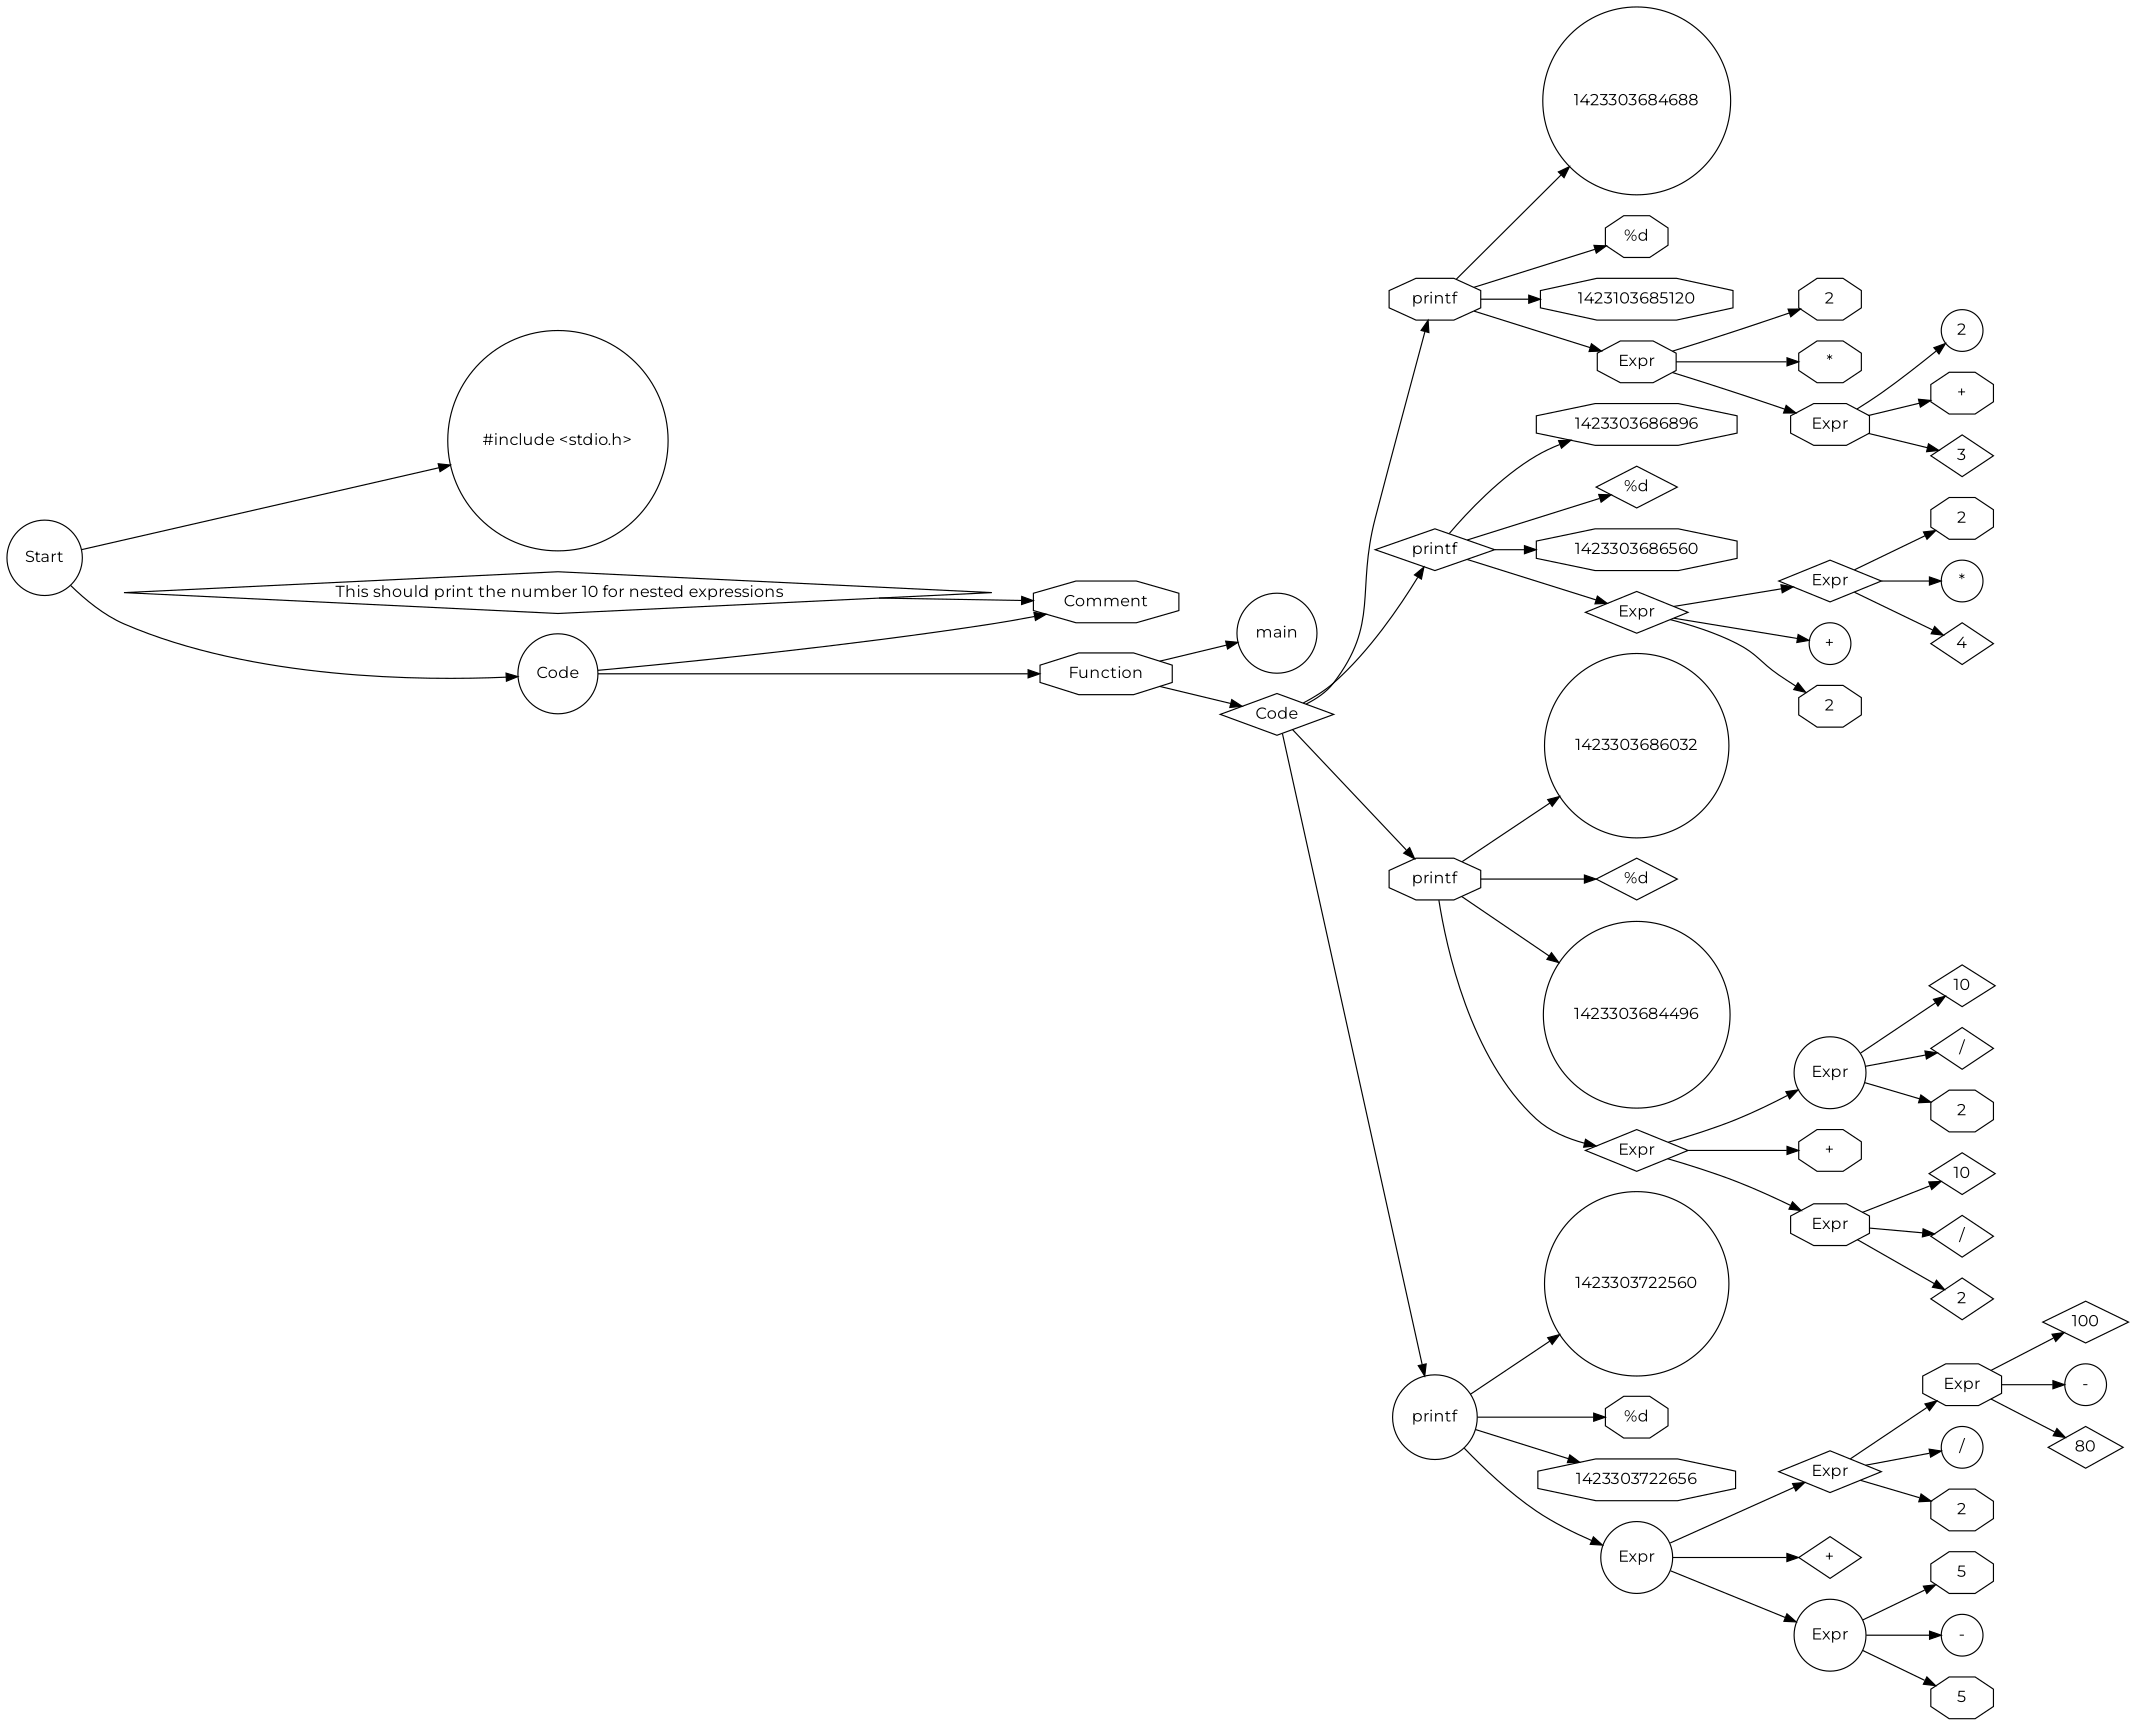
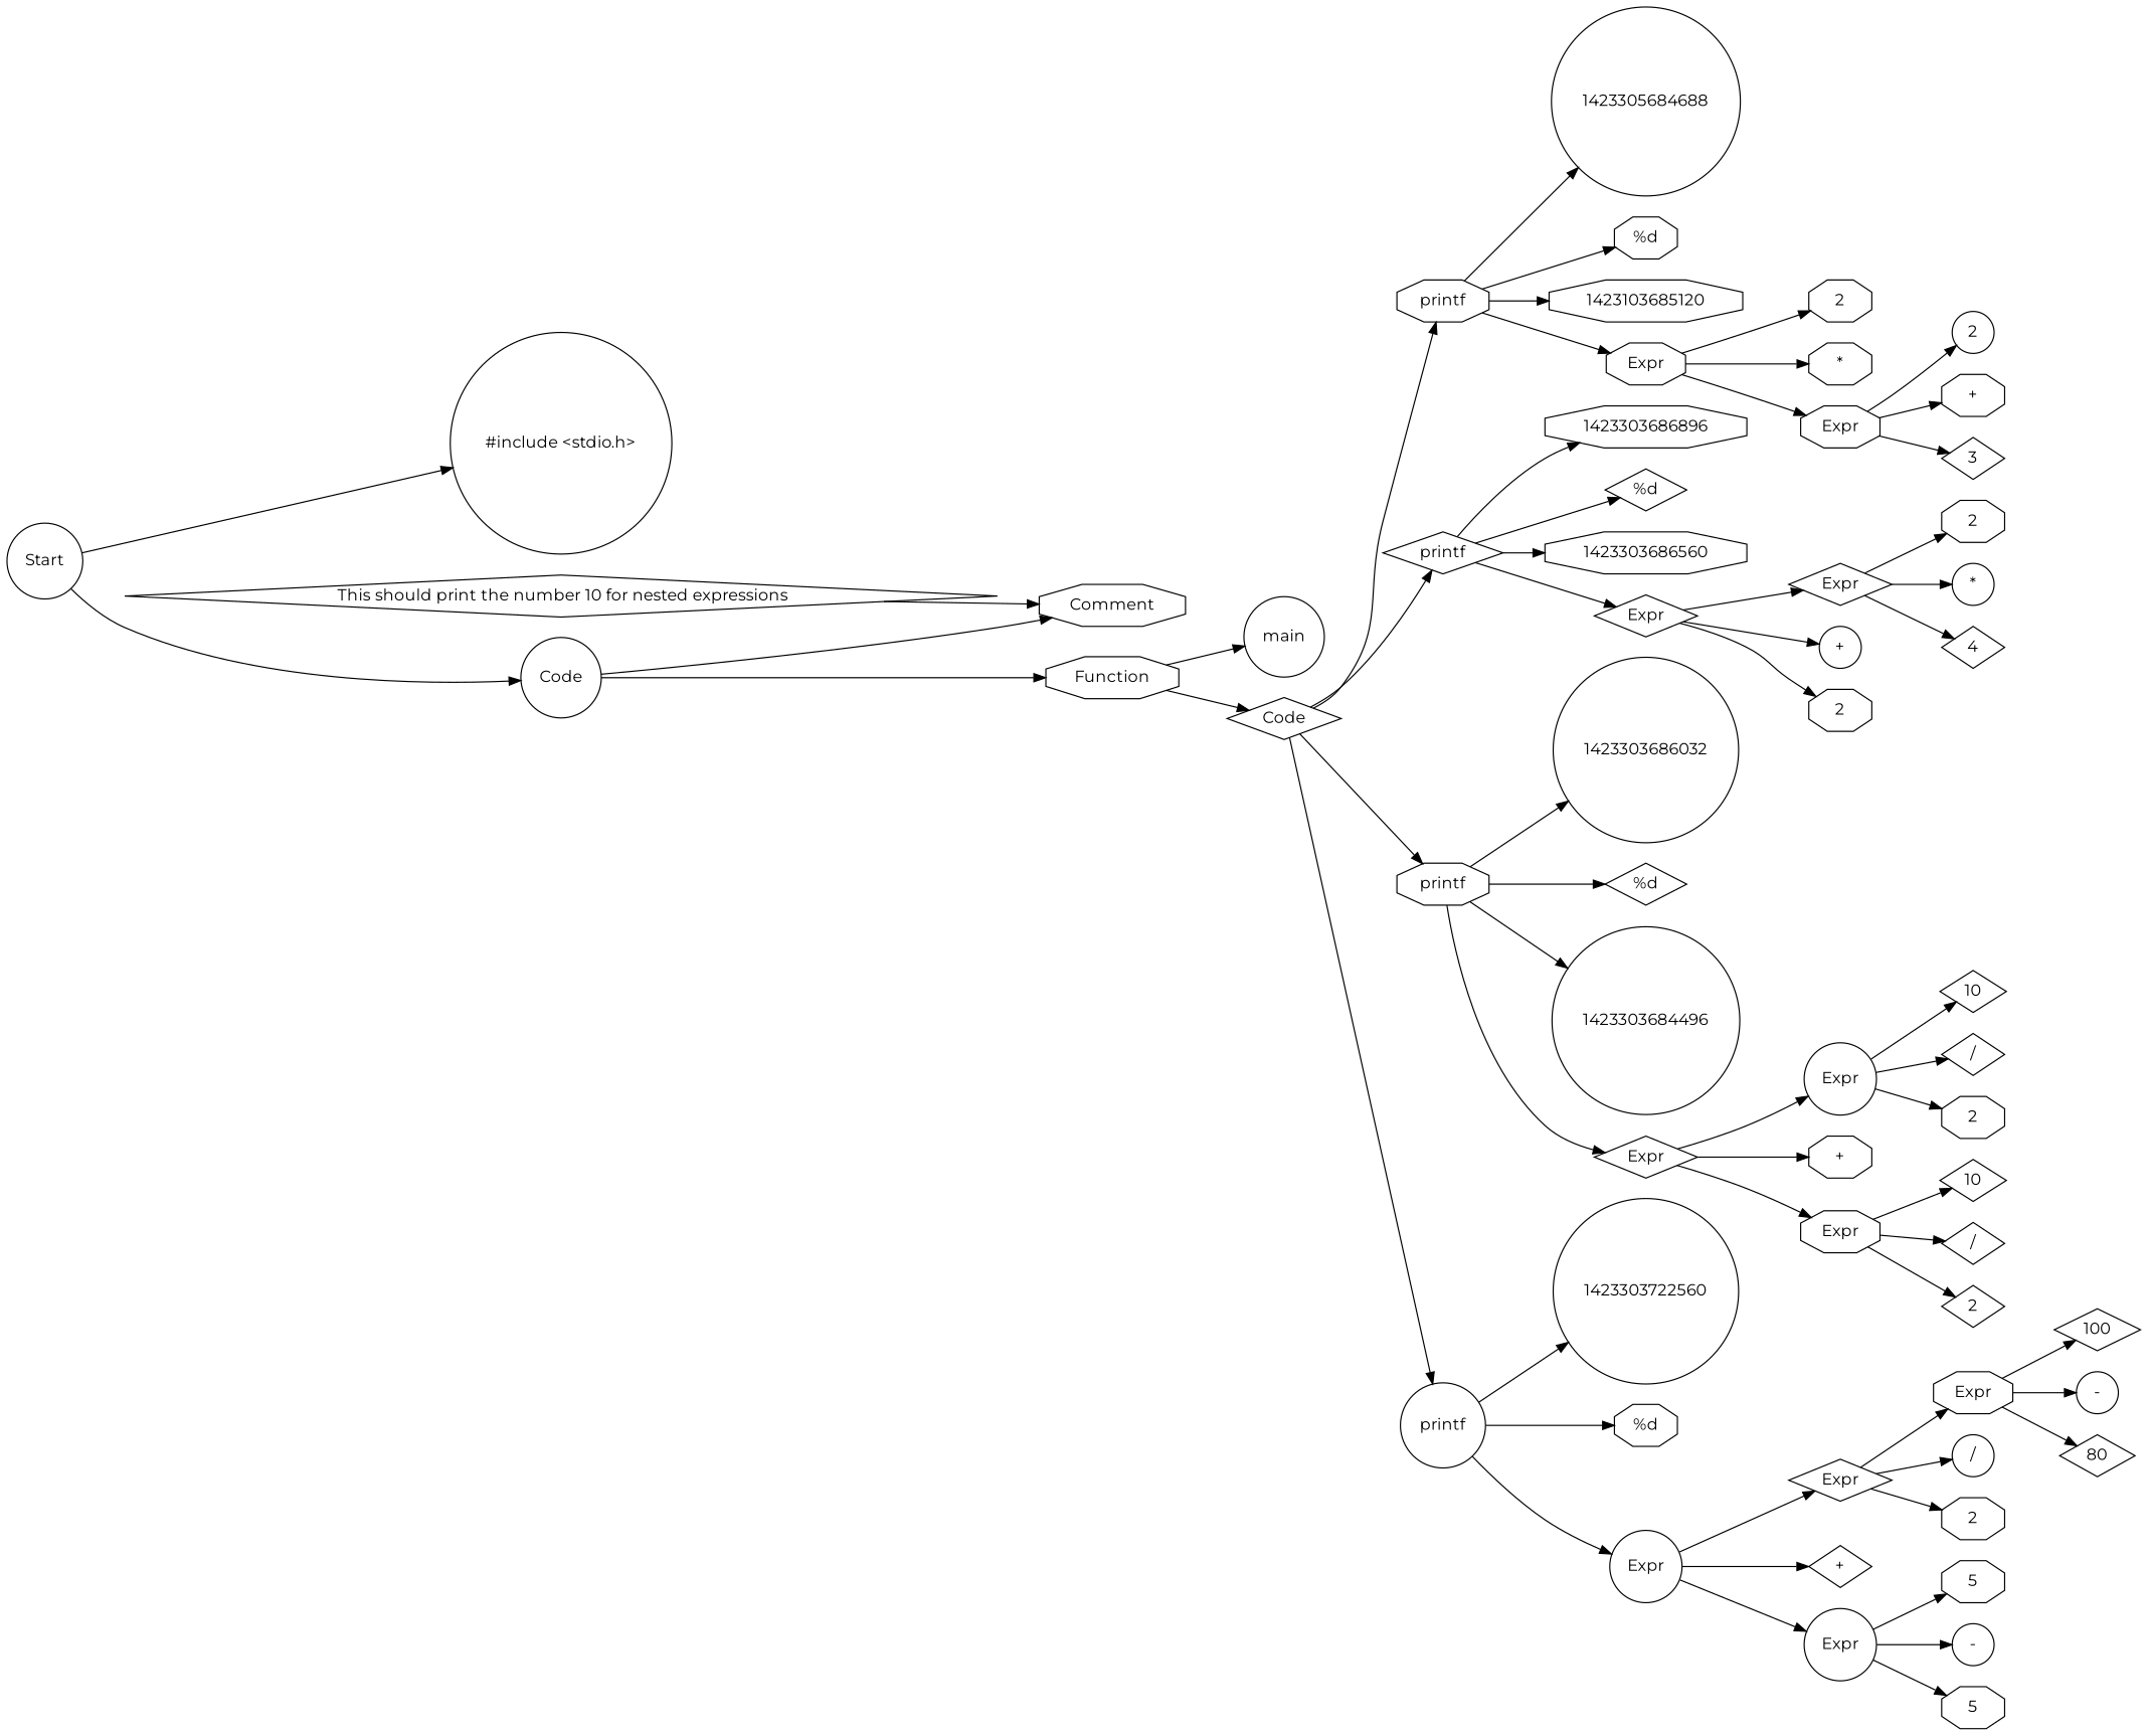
  digraph {
    fontname=Montserrat
    rankdir=LR
    node [fontname=Montserrat shape=octagon]
    edge [fontname=Montserrat]
    n1 [label=Start shape=circle]
    n2 [label="#include <stdio.h>" shape=circle]
    n3 [label=Code shape=circle]
    n4 [label=Comment]
    n5 [label=Function]
    n6 [label=main shape=circle]
    n7 [label=Code shape=diamond]
    n8 [label=" This should print the number 10 for nested expressions\n" shape=diamond]
    n9 [label=printf]
    n10 [label=printf shape=diamond]
    n11 [label=printf]
    n12 [label=printf shape=circle]
-   1423303684688 [shape=circle]
+   1423303684688 [shape=circle label=1423305684688]
    n14 [label="%d"]
    n15 [label=1423103685120]
    n16 [label=Expr]
    1423303686896
    n18 [label="%d" shape=diamond]
    1423303686560
    n20 [label=Expr shape=diamond]
    1423303686032 [shape=circle]
    n22 [label="%d" shape=diamond]
    1423303684496 [shape=circle]
    n24 [label=Expr shape=diamond]
    1423303722560 [shape=circle]
    n26 [label="%d"]
-   1423303722656
    n28 [label=Expr shape=circle]
    n29 [label=2]
    n30 [label="*"]
    n31 [label=Expr]
    n32 [label=Expr shape=diamond]
    n33 [label="+" shape=circle]
    n34 [label=2]
    n35 [label=Expr shape=circle]
    n36 [label="+"]
    n37 [label=Expr]
    n38 [label=Expr shape=diamond]
    n39 [label="+" shape=diamond]
    n40 [label=Expr shape=circle]
    n41 [label=2 shape=circle]
    n42 [label="+"]
    n43 [label=3 shape=diamond]
    n44 [label=2]
    n45 [label="*" shape=circle]
    n46 [label=4 shape=diamond]
    n47 [label=10 shape=diamond]
    n48 [label="/" shape=diamond]
    n49 [label=2]
    n50 [label=10 shape=diamond]
    n51 [label="/" shape=diamond]
    n52 [label=2 shape=diamond]
    n53 [label=Expr]
    n54 [label="/" shape=circle]
    n55 [label=2]
    n56 [label=5]
    n57 [label="-" shape=circle]
    n58 [label=5]
    n59 [label=100 shape=diamond]
    n60 [label="-" shape=circle]
    n61 [label=80 shape=diamond]
    n1 -> n2
    n1 -> n3
    n3 -> n4
    n3 -> n5
    n5 -> n6
    n5 -> n7
    n7 -> n9
    n7 -> n10
    n7 -> n11
    n7 -> n12
    n8 -> n4
    n9 -> 1423303684688
    n9 -> n14
    n9 -> n15
    n9 -> n16
    n10 -> 1423303686896
    n10 -> n18
    n10 -> 1423303686560
    n10 -> n20
    n11 -> 1423303686032
    n11 -> n22
    n11 -> 1423303684496
    n11 -> n24
    n12 -> 1423303722560
    n12 -> n26
-   n12 -> 1423303722656
    n12 -> n28
    n16 -> n29
    n16 -> n30
    n16 -> n31
    n20 -> n32
    n20 -> n33
    n20 -> n34
    n24 -> n35
    n24 -> n36
    n24 -> n37
    n28 -> n38
    n28 -> n39
    n28 -> n40
    n31 -> n41
    n31 -> n42
    n31 -> n43
    n32 -> n44
    n32 -> n45
    n32 -> n46
    n35 -> n47
    n35 -> n48
    n35 -> n49
    n37 -> n50
    n37 -> n51
    n37 -> n52
    n38 -> n53
    n38 -> n54
    n38 -> n55
    n40 -> n56
    n40 -> n57
    n40 -> n58
    n53 -> n59
    n53 -> n60
    n53 -> n61
  }
